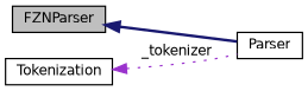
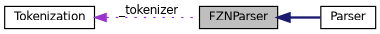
  digraph {
    rankdir=LR
    node [color=black fillcolor=white fontname=Helvetica fontsize=10 shape=record style=filled]
    edge [dir=back fontname=Helvetica fontsize=10 labelfontname=Helvetica labelfontsize=10]
    n1 [fillcolor=grey75 fontcolor=black height=0.2 label=FZNParser width=0.4]
    n2 [height=0.2 label=Parser width=0.4]
    n3 [height=0.2 label=Tokenization width=0.4]
    n1 -> n2 [color=midnightblue style=bold]
-   n3 -> n2 [color=darkorchid3 label=" _tokenizer" style=dotted]
+   n3 -> n1 [color=darkorchid3 label=" _tokenizer" style=dotted]
  }
